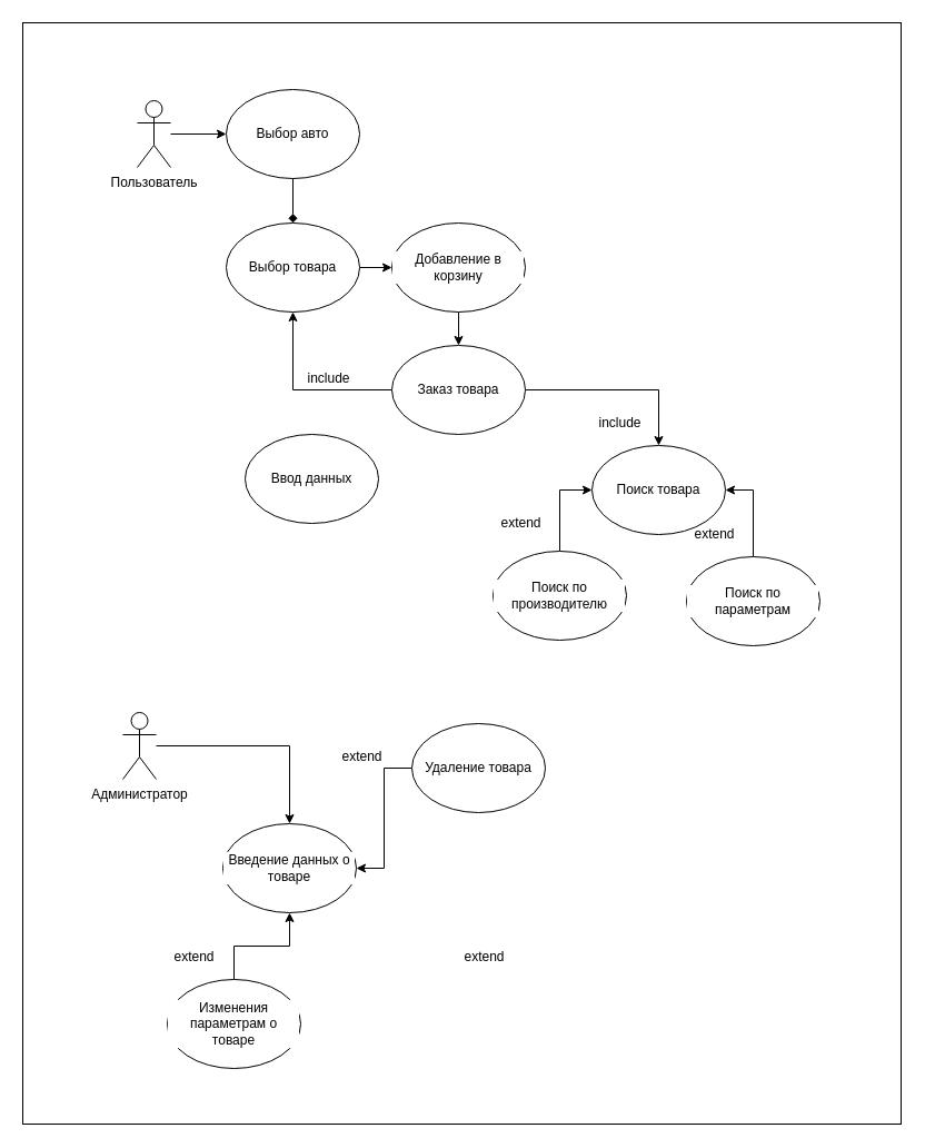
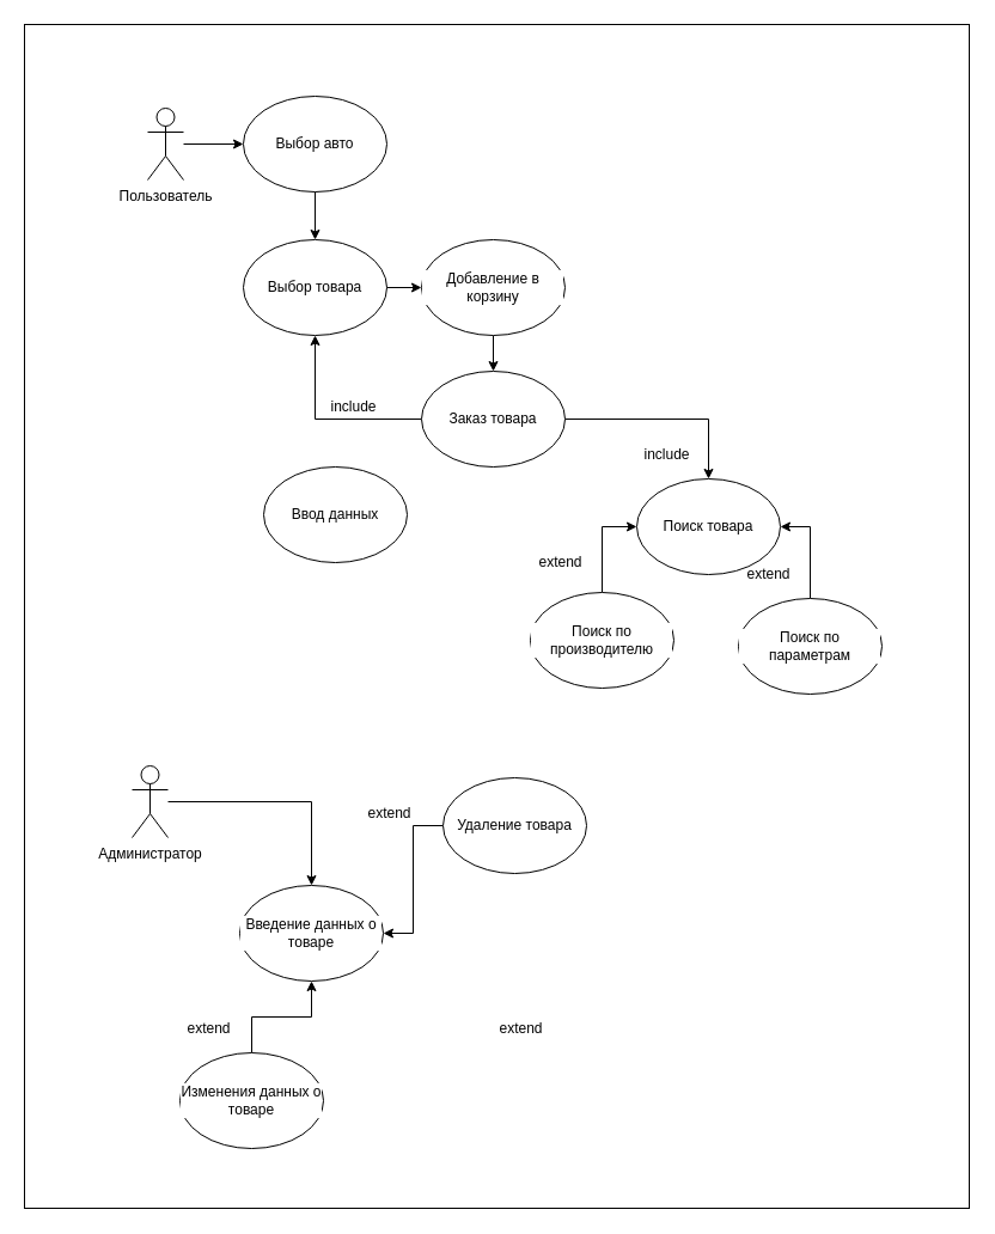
  <mxCell id="0" />
  <mxCell id="1" parent="0" />
  <mxCell id="2" value="" style="rounded=0;whiteSpace=wrap;html=1;labelBackgroundColor=none;noLabel=1;fontColor=none;verticalAlign=bottom;fillColor=none;" parent="1" vertex="1"><mxGeometry x="20" y="20" width="790" height="990" as="geometry" /></mxCell>
  <mxCell id="3" value="" style="edgeStyle=orthogonalEdgeStyle;rounded=0;orthogonalLoop=1;jettySize=auto;html=1;fontColor=#000000;" parent="1" source="32" target="7" edge="1"><mxGeometry relative="1" as="geometry" /></mxCell>
  <mxCell id="4" value="Пользователь&lt;br&gt;" style="shape=umlActor;verticalLabelPosition=bottom;verticalAlign=top;html=1;outlineConnect=0;" parent="1" vertex="1"><mxGeometry x="123" y="90" width="30" height="60" as="geometry" /></mxCell>
  <mxCell id="5" style="edgeStyle=orthogonalEdgeStyle;rounded=0;orthogonalLoop=1;jettySize=auto;html=1;fontColor=#000000;" parent="1" source="7" target="30" edge="1"><mxGeometry relative="1" as="geometry" /></mxCell>
  <mxCell id="6" style="edgeStyle=orthogonalEdgeStyle;rounded=0;orthogonalLoop=1;jettySize=auto;html=1;exitX=1;exitY=0.5;exitDx=0;exitDy=0;entryX=0.5;entryY=0;entryDx=0;entryDy=0;fontColor=#000000;" parent="1" source="7" target="9" edge="1"><mxGeometry relative="1" as="geometry" /></mxCell>
  <mxCell id="7" value="Заказ товара&lt;br&gt;" style="ellipse;whiteSpace=wrap;html=1;labelBackgroundColor=#ffffff;fontColor=#000000;" parent="1" vertex="1"><mxGeometry x="352" y="310" width="120" height="80" as="geometry" /></mxCell>
  <mxCell id="8" value="Ввод данных&lt;br&gt;" style="ellipse;whiteSpace=wrap;html=1;labelBackgroundColor=#ffffff;fontColor=#000000;" parent="1" vertex="1"><mxGeometry x="220" y="390" width="120" height="80" as="geometry" /></mxCell>
  <mxCell id="9" value="Поиск товара&lt;br&gt;" style="ellipse;whiteSpace=wrap;html=1;labelBackgroundColor=#ffffff;fontColor=#000000;" parent="1" vertex="1"><mxGeometry x="532" y="400" width="120" height="80" as="geometry" /></mxCell>
  <mxCell id="10" style="edgeStyle=orthogonalEdgeStyle;rounded=0;orthogonalLoop=1;jettySize=auto;html=1;exitX=0.5;exitY=0;exitDx=0;exitDy=0;entryX=0;entryY=0.5;entryDx=0;entryDy=0;fontColor=#000000;" parent="1" source="11" target="9" edge="1"><mxGeometry relative="1" as="geometry" /></mxCell>
  <mxCell id="11" value="Поиск по производителю&lt;br&gt;" style="ellipse;whiteSpace=wrap;html=1;labelBackgroundColor=#ffffff;fontColor=#000000;" parent="1" vertex="1"><mxGeometry x="443" y="495" width="120" height="80" as="geometry" /></mxCell>
  <mxCell id="12" style="edgeStyle=orthogonalEdgeStyle;rounded=0;orthogonalLoop=1;jettySize=auto;html=1;exitX=0.5;exitY=0;exitDx=0;exitDy=0;entryX=1;entryY=0.5;entryDx=0;entryDy=0;fontColor=#000000;" parent="1" source="13" target="9" edge="1"><mxGeometry relative="1" as="geometry" /></mxCell>
  <mxCell id="13" value="Поиск по параметрам&lt;br&gt;" style="ellipse;whiteSpace=wrap;html=1;labelBackgroundColor=#ffffff;fontColor=#000000;" parent="1" vertex="1"><mxGeometry x="617" y="500" width="120" height="80" as="geometry" /></mxCell>
  <mxCell id="14" value="include" style="text;html=1;align=center;verticalAlign=middle;resizable=0;points=[];autosize=1;strokeColor=none;fontColor=#000000;" parent="1" vertex="1"><mxGeometry x="270" y="330" width="50" height="20" as="geometry" /></mxCell>
  <mxCell id="15" value="include" style="text;html=1;align=center;verticalAlign=middle;resizable=0;points=[];autosize=1;strokeColor=none;fontColor=#000000;" parent="1" vertex="1"><mxGeometry x="532" y="370" width="50" height="20" as="geometry" /></mxCell>
  <mxCell id="16" value="extend&lt;br&gt;" style="text;html=1;align=center;verticalAlign=middle;resizable=0;points=[];autosize=1;strokeColor=none;fontColor=#000000;" parent="1" vertex="1"><mxGeometry x="443" y="460" width="50" height="20" as="geometry" /></mxCell>
  <mxCell id="17" value="extend&lt;br&gt;" style="text;html=1;align=center;verticalAlign=middle;resizable=0;points=[];autosize=1;strokeColor=none;fontColor=#000000;" parent="1" vertex="1"><mxGeometry x="617" y="470" width="50" height="20" as="geometry" /></mxCell>
  <mxCell id="18" style="edgeStyle=orthogonalEdgeStyle;rounded=0;orthogonalLoop=1;jettySize=auto;html=1;entryX=0.5;entryY=0;entryDx=0;entryDy=0;fontColor=#000000;" parent="1" source="19" target="20" edge="1"><mxGeometry relative="1" as="geometry" /></mxCell>
  <mxCell id="19" value="Администратор&lt;br&gt;" style="shape=umlActor;verticalLabelPosition=bottom;verticalAlign=top;html=1;outlineConnect=0;labelBackgroundColor=#ffffff;fontColor=#000000;" parent="1" vertex="1"><mxGeometry x="110" y="640" width="30" height="60" as="geometry" /></mxCell>
  <mxCell id="20" value="Введение данных о товаре&lt;br&gt;" style="ellipse;whiteSpace=wrap;html=1;labelBackgroundColor=#ffffff;fontColor=#000000;" parent="1" vertex="1"><mxGeometry x="200" y="740" width="120" height="80" as="geometry" /></mxCell>
  <mxCell id="21" style="edgeStyle=orthogonalEdgeStyle;rounded=0;orthogonalLoop=1;jettySize=auto;html=1;exitX=0.5;exitY=0;exitDx=0;exitDy=0;entryX=0.5;entryY=1;entryDx=0;entryDy=0;fontColor=#000000;" parent="1" source="22" target="20" edge="1"><mxGeometry relative="1" as="geometry" /></mxCell>
- <mxCell id="22" value="Изменения параметрам о товаре&lt;br&gt;" style="ellipse;whiteSpace=wrap;html=1;labelBackgroundColor=#ffffff;fontColor=#000000;" parent="1" vertex="1"><mxGeometry x="150" y="880" width="120" height="80" as="geometry" /></mxCell>
+ <mxCell id="22" value="Изменения данных о товаре&lt;br&gt;" style="ellipse;whiteSpace=wrap;html=1;labelBackgroundColor=#ffffff;fontColor=#000000;" parent="1" vertex="1"><mxGeometry x="150" y="880" width="120" height="80" as="geometry" /></mxCell>
  <mxCell id="23" style="edgeStyle=orthogonalEdgeStyle;rounded=0;orthogonalLoop=1;jettySize=auto;html=1;entryX=1;entryY=0.5;entryDx=0;entryDy=0;fontColor=#000000;" parent="1" source="24" target="20" edge="1"><mxGeometry relative="1" as="geometry" /></mxCell>
  <mxCell id="24" value="Удаление товара&lt;br&gt;" style="ellipse;whiteSpace=wrap;html=1;labelBackgroundColor=#ffffff;fontColor=#000000;" parent="1" vertex="1"><mxGeometry x="370" y="650" width="120" height="80" as="geometry" /></mxCell>
  <mxCell id="25" value="extend&lt;br&gt;" style="text;html=1;align=center;verticalAlign=middle;resizable=0;points=[];autosize=1;strokeColor=none;fontColor=#000000;" parent="1" vertex="1"><mxGeometry x="149" y="850" width="50" height="20" as="geometry" /></mxCell>
  <mxCell id="26" value="extend&lt;br&gt;" style="text;html=1;align=center;verticalAlign=middle;resizable=0;points=[];autosize=1;strokeColor=none;fontColor=#000000;" parent="1" vertex="1"><mxGeometry x="410" y="850" width="50" height="20" as="geometry" /></mxCell>
  <mxCell id="27" value="extend&lt;br&gt;" style="text;html=1;align=center;verticalAlign=middle;resizable=0;points=[];autosize=1;strokeColor=none;fontColor=#000000;" parent="1" vertex="1"><mxGeometry x="300" y="670" width="50" height="20" as="geometry" /></mxCell>
  <mxCell id="28" value="Выбор авто" style="ellipse;whiteSpace=wrap;html=1;labelBackgroundColor=#ffffff;fontColor=#000000;" vertex="1" parent="1"><mxGeometry x="203" y="80" width="120" height="80" as="geometry" /></mxCell>
  <mxCell id="29" value="" style="edgeStyle=orthogonalEdgeStyle;rounded=0;orthogonalLoop=1;jettySize=auto;html=1;fontColor=#000000;" edge="1" parent="1" source="4" target="28"><mxGeometry relative="1" as="geometry"><mxPoint x="253" y="70" as="sourcePoint" /><mxPoint x="412" y="310" as="targetPoint" /></mxGeometry></mxCell>
  <mxCell id="30" value="Выбор товара" style="ellipse;whiteSpace=wrap;html=1;labelBackgroundColor=#ffffff;fontColor=#000000;" vertex="1" parent="1"><mxGeometry x="203" y="200" width="120" height="80" as="geometry" /></mxCell>
- <mxCell id="31" value="" style="edgeStyle=orthogonalEdgeStyle;rounded=0;orthogonalLoop=1;jettySize=auto;html=1;fontColor=#000000;endArrow=diamond;" edge="1" parent="1" source="28" target="30"><mxGeometry relative="1" as="geometry"><mxPoint x="412" y="190" as="sourcePoint" /><mxPoint x="412" y="310" as="targetPoint" /></mxGeometry></mxCell>
+ <mxCell id="31" value="" style="edgeStyle=orthogonalEdgeStyle;rounded=0;orthogonalLoop=1;jettySize=auto;html=1;fontColor=#000000;" edge="1" parent="1" source="28" target="30"><mxGeometry relative="1" as="geometry"><mxPoint x="412" y="190" as="sourcePoint" /><mxPoint x="412" y="310" as="targetPoint" /></mxGeometry></mxCell>
  <mxCell id="32" value="Добавление в корзину" style="ellipse;whiteSpace=wrap;html=1;labelBackgroundColor=#ffffff;fontColor=#000000;" vertex="1" parent="1"><mxGeometry x="352" y="200" width="120" height="80" as="geometry" /></mxCell>
  <mxCell id="33" value="" style="edgeStyle=orthogonalEdgeStyle;rounded=0;orthogonalLoop=1;jettySize=auto;html=1;fontColor=#000000;" edge="1" parent="1" source="30" target="32"><mxGeometry relative="1" as="geometry"><mxPoint x="532" y="240" as="sourcePoint" /><mxPoint x="412" y="310" as="targetPoint" /></mxGeometry></mxCell>
